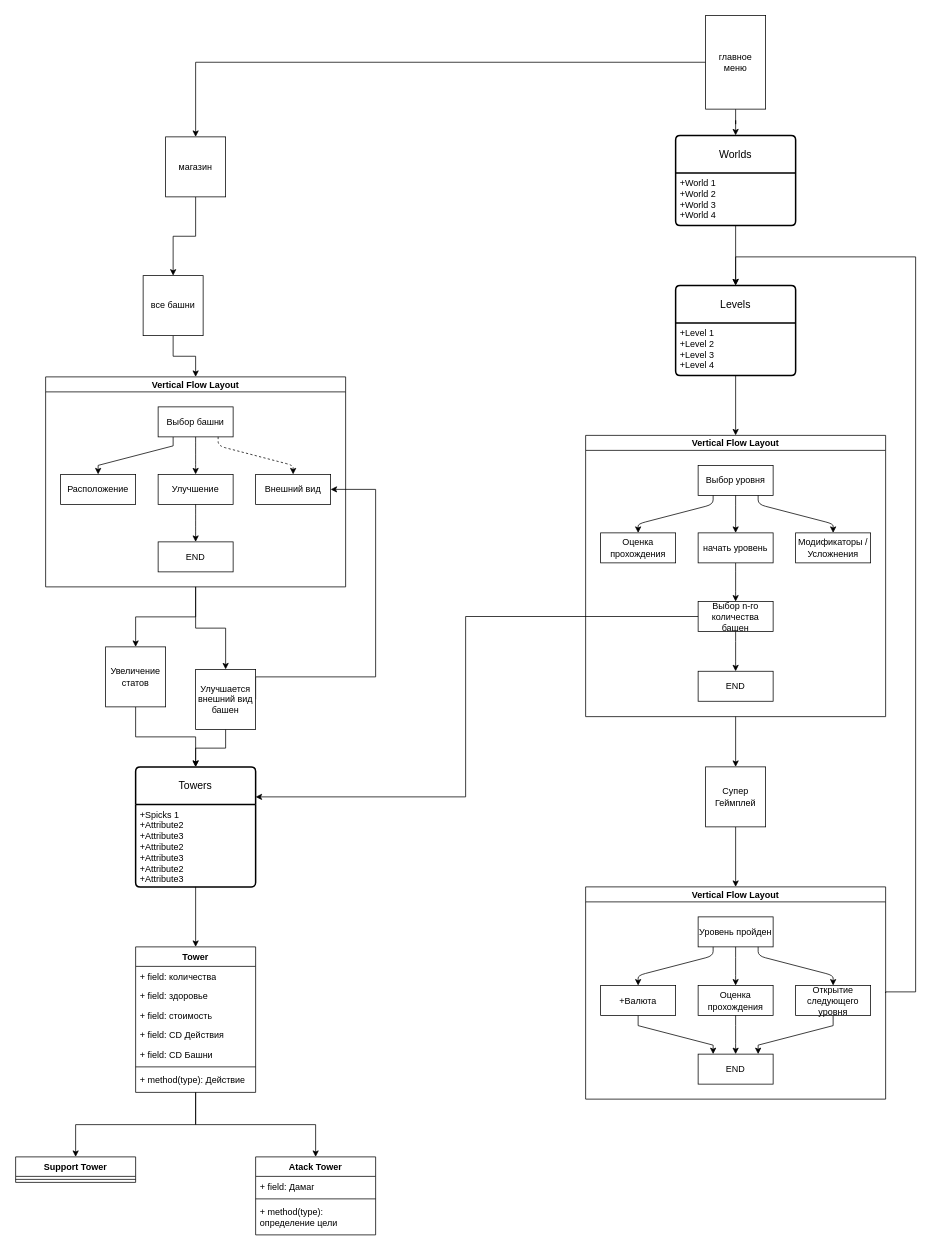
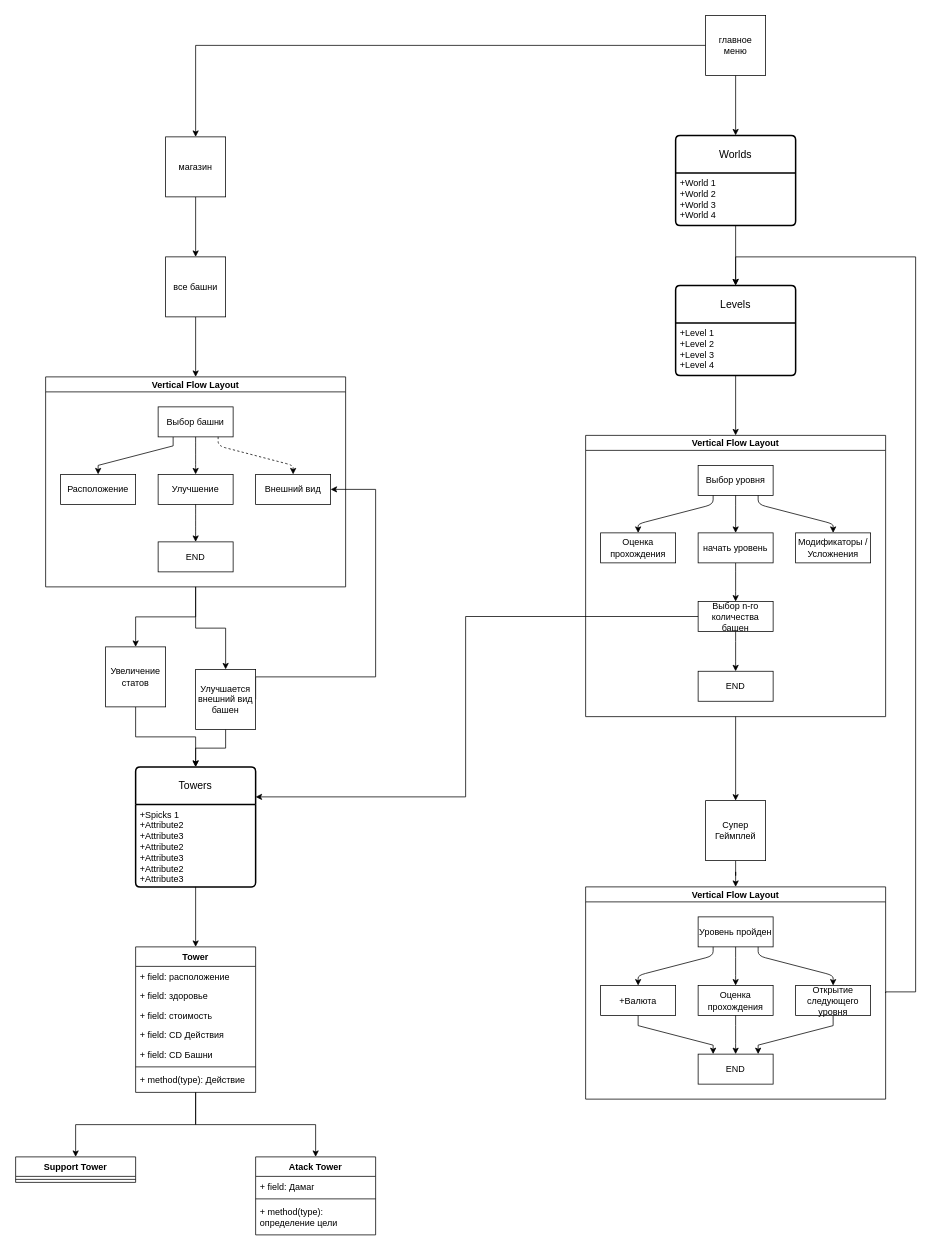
  <mxCell id="0" />
  <mxCell id="1" parent="0" />
  <mxCell id="2" style="edgeStyle=orthogonalEdgeStyle;rounded=0;orthogonalLoop=1;jettySize=auto;html=1;" parent="1" source="4" target="6" edge="1"><mxGeometry relative="1" as="geometry" /></mxCell>
  <mxCell id="3" style="edgeStyle=orthogonalEdgeStyle;rounded=0;orthogonalLoop=1;jettySize=auto;html=1;" edge="1" parent="1" source="4" target="45"><mxGeometry relative="1" as="geometry" /></mxCell>
- <mxCell id="4" value="главное меню" style="whiteSpace=wrap;html=1;aspect=fixed;" parent="1" vertex="1"><mxGeometry x="940" y="20" width="80" height="125" as="geometry" /></mxCell>
+ <mxCell id="4" value="главное меню" style="whiteSpace=wrap;html=1;aspect=fixed;" parent="1" vertex="1"><mxGeometry x="940" y="20" width="80" height="80" as="geometry" /></mxCell>
  <mxCell id="5" style="edgeStyle=orthogonalEdgeStyle;rounded=0;orthogonalLoop=1;jettySize=auto;html=1;" parent="1" source="6" target="8" edge="1"><mxGeometry relative="1" as="geometry" /></mxCell>
  <mxCell id="6" value="магазин" style="whiteSpace=wrap;html=1;aspect=fixed;" parent="1" vertex="1"><mxGeometry x="220" y="182" width="80" height="80" as="geometry" /></mxCell>
  <mxCell id="7" style="edgeStyle=orthogonalEdgeStyle;rounded=0;orthogonalLoop=1;jettySize=auto;html=1;entryX=0.5;entryY=0;entryDx=0;entryDy=0;" parent="1" source="8" target="23" edge="1"><mxGeometry relative="1" as="geometry" /></mxCell>
- <mxCell id="8" value="все башни" style="whiteSpace=wrap;html=1;aspect=fixed;" parent="1" vertex="1"><mxGeometry x="190" y="367" width="80" height="80" as="geometry" /></mxCell>
+ <mxCell id="8" value="все башни" style="whiteSpace=wrap;html=1;aspect=fixed;" parent="1" vertex="1"><mxGeometry x="220" y="342" width="80" height="80" as="geometry" /></mxCell>
  <mxCell id="9" value="Towers" style="swimlane;childLayout=stackLayout;horizontal=1;startSize=50;horizontalStack=0;rounded=1;fontSize=14;fontStyle=0;strokeWidth=2;resizeParent=0;resizeLast=1;shadow=0;dashed=0;align=center;arcSize=4;whiteSpace=wrap;html=1;" parent="1" vertex="1"><mxGeometry x="180" y="1022" width="160" height="160" as="geometry" /></mxCell>
  <mxCell id="10" value="+Spicks 1&lt;br style=&quot;border-color: var(--border-color);&quot;&gt;+Attribute2&lt;br style=&quot;border-color: var(--border-color);&quot;&gt;+Attribute3&lt;br style=&quot;border-color: var(--border-color);&quot;&gt;+Attribute2&lt;br style=&quot;border-color: var(--border-color);&quot;&gt;+Attribute3&lt;br style=&quot;border-color: var(--border-color);&quot;&gt;+Attribute2&lt;br style=&quot;border-color: var(--border-color);&quot;&gt;+Attribute3" style="align=left;strokeColor=none;fillColor=none;spacingLeft=4;fontSize=12;verticalAlign=top;resizable=0;rotatable=0;part=1;html=1;" parent="9" vertex="1"><mxGeometry y="50" width="160" height="110" as="geometry" /></mxCell>
  <mxCell id="11" style="edgeStyle=orthogonalEdgeStyle;rounded=0;orthogonalLoop=1;jettySize=auto;html=1;" parent="1" source="13" target="42" edge="1"><mxGeometry relative="1" as="geometry" /></mxCell>
  <mxCell id="12" style="edgeStyle=orthogonalEdgeStyle;rounded=0;orthogonalLoop=1;jettySize=auto;html=1;" parent="1" source="13" target="38" edge="1"><mxGeometry relative="1" as="geometry" /></mxCell>
  <mxCell id="13" value="Tower" style="swimlane;fontStyle=1;align=center;verticalAlign=top;childLayout=stackLayout;horizontal=1;startSize=26;horizontalStack=0;resizeParent=1;resizeParentMax=0;resizeLast=0;collapsible=1;marginBottom=0;whiteSpace=wrap;html=1;" parent="1" vertex="1"><mxGeometry x="180" y="1262" width="160" height="194" as="geometry" /></mxCell>
- <mxCell id="14" value="+ field: количества" style="text;strokeColor=none;fillColor=none;align=left;verticalAlign=top;spacingLeft=4;spacingRight=4;overflow=hidden;rotatable=0;points=[[0,0.5],[1,0.5]];portConstraint=eastwest;whiteSpace=wrap;html=1;" parent="13" vertex="1"><mxGeometry y="26" width="160" height="26" as="geometry" /></mxCell>
+ <mxCell id="14" value="+ field: расположение" style="text;strokeColor=none;fillColor=none;align=left;verticalAlign=top;spacingLeft=4;spacingRight=4;overflow=hidden;rotatable=0;points=[[0,0.5],[1,0.5]];portConstraint=eastwest;whiteSpace=wrap;html=1;" parent="13" vertex="1"><mxGeometry y="26" width="160" height="26" as="geometry" /></mxCell>
  <mxCell id="15" value="+ field: здоровье" style="text;strokeColor=none;fillColor=none;align=left;verticalAlign=top;spacingLeft=4;spacingRight=4;overflow=hidden;rotatable=0;points=[[0,0.5],[1,0.5]];portConstraint=eastwest;whiteSpace=wrap;html=1;" parent="13" vertex="1"><mxGeometry y="52" width="160" height="26" as="geometry" /></mxCell>
  <mxCell id="16" value="+ field: стоимость" style="text;strokeColor=none;fillColor=none;align=left;verticalAlign=top;spacingLeft=4;spacingRight=4;overflow=hidden;rotatable=0;points=[[0,0.5],[1,0.5]];portConstraint=eastwest;whiteSpace=wrap;html=1;" parent="13" vertex="1"><mxGeometry y="78" width="160" height="26" as="geometry" /></mxCell>
  <mxCell id="17" value="+ field: CD Действия" style="text;strokeColor=none;fillColor=none;align=left;verticalAlign=top;spacingLeft=4;spacingRight=4;overflow=hidden;rotatable=0;points=[[0,0.5],[1,0.5]];portConstraint=eastwest;whiteSpace=wrap;html=1;" parent="13" vertex="1"><mxGeometry y="104" width="160" height="26" as="geometry" /></mxCell>
  <mxCell id="18" value="+ field: CD Башни" style="text;strokeColor=none;fillColor=none;align=left;verticalAlign=top;spacingLeft=4;spacingRight=4;overflow=hidden;rotatable=0;points=[[0,0.5],[1,0.5]];portConstraint=eastwest;whiteSpace=wrap;html=1;" vertex="1" parent="13"><mxGeometry y="130" width="160" height="26" as="geometry" /></mxCell>
  <mxCell id="19" value="" style="line;strokeWidth=1;fillColor=none;align=left;verticalAlign=middle;spacingTop=-1;spacingLeft=3;spacingRight=3;rotatable=0;labelPosition=right;points=[];portConstraint=eastwest;strokeColor=inherit;" parent="13" vertex="1"><mxGeometry y="156" width="160" height="8" as="geometry" /></mxCell>
  <mxCell id="20" value="+ method(type): Действие" style="text;strokeColor=none;fillColor=none;align=left;verticalAlign=top;spacingLeft=4;spacingRight=4;overflow=hidden;rotatable=0;points=[[0,0.5],[1,0.5]];portConstraint=eastwest;whiteSpace=wrap;html=1;" parent="13" vertex="1"><mxGeometry y="164" width="160" height="30" as="geometry" /></mxCell>
  <mxCell id="21" style="edgeStyle=orthogonalEdgeStyle;rounded=0;orthogonalLoop=1;jettySize=auto;html=1;" edge="1" parent="1" source="23" target="34"><mxGeometry relative="1" as="geometry" /></mxCell>
  <mxCell id="22" style="edgeStyle=orthogonalEdgeStyle;rounded=0;orthogonalLoop=1;jettySize=auto;html=1;" edge="1" parent="1" source="23" target="37"><mxGeometry relative="1" as="geometry" /></mxCell>
  <mxCell id="23" value="Vertical Flow Layout" style="swimlane;startSize=20;horizontal=1;childLayout=flowLayout;flowOrientation=north;resizable=0;interRankCellSpacing=50;containerType=tree;fontSize=12;" parent="1" vertex="1"><mxGeometry y="502" width="400" height="280" as="geometry" x="60" /></mxCell>
  <mxCell id="24" style="edgeStyle=orthogonalEdgeStyle;rounded=0;orthogonalLoop=1;jettySize=auto;html=1;noEdgeStyle=1;orthogonal=1;" parent="23" source="25" target="32" edge="1"><mxGeometry relative="1" as="geometry"><Array as="points"><mxPoint x="170" y="92" /><mxPoint x="70" y="118" /></Array></mxGeometry></mxCell>
  <mxCell id="25" value="Выбор башни" style="whiteSpace=wrap;html=1;" parent="23" vertex="1"><mxGeometry x="150" y="40" width="100" height="40" as="geometry" /></mxCell>
  <mxCell id="26" value="Улучшение" style="whiteSpace=wrap;html=1;" parent="23" vertex="1"><mxGeometry x="150" y="130" width="100" height="40" as="geometry" /></mxCell>
  <mxCell id="27" value="" style="html=1;rounded=1;curved=0;sourcePerimeterSpacing=0;targetPerimeterSpacing=0;startSize=6;endSize=6;noEdgeStyle=1;orthogonal=1;" parent="23" source="25" target="26" edge="1"><mxGeometry relative="1" as="geometry"><Array as="points"><mxPoint x="200" y="94" /><mxPoint x="200" y="118" /></Array></mxGeometry></mxCell>
  <mxCell id="28" value="Внешний вид" style="whiteSpace=wrap;html=1;" parent="23" vertex="1"><mxGeometry x="280" y="130" width="100" height="40" as="geometry" /></mxCell>
  <mxCell id="29" value="" style="html=1;rounded=1;curved=0;sourcePerimeterSpacing=0;targetPerimeterSpacing=0;startSize=6;endSize=6;noEdgeStyle=1;orthogonal=1;dashed=1;" parent="23" source="25" target="28" edge="1"><mxGeometry relative="1" as="geometry"><Array as="points"><mxPoint x="230" y="92" /><mxPoint x="330" y="118" /></Array></mxGeometry></mxCell>
  <mxCell id="30" value="END" style="whiteSpace=wrap;html=1;" parent="23" vertex="1"><mxGeometry x="150" y="220" width="100" height="40" as="geometry" /></mxCell>
  <mxCell id="31" value="" style="html=1;rounded=1;curved=0;sourcePerimeterSpacing=0;targetPerimeterSpacing=0;startSize=6;endSize=6;noEdgeStyle=1;orthogonal=1;" parent="23" source="26" target="30" edge="1"><mxGeometry relative="1" as="geometry"><Array as="points"><mxPoint x="200" y="182" /><mxPoint x="200" y="208" /></Array></mxGeometry></mxCell>
  <mxCell id="32" value="Расположение" style="whiteSpace=wrap;html=1;" parent="23" vertex="1"><mxGeometry x="20" y="130" width="100" height="40" as="geometry" /></mxCell>
  <mxCell id="33" style="edgeStyle=orthogonalEdgeStyle;rounded=0;orthogonalLoop=1;jettySize=auto;html=1;exitX=0.5;exitY=1;exitDx=0;exitDy=0;" parent="1" source="34" target="9" edge="1"><mxGeometry relative="1" as="geometry" /></mxCell>
  <mxCell id="34" value="Увеличение статов" style="whiteSpace=wrap;html=1;aspect=fixed;" parent="1" vertex="1"><mxGeometry x="140" y="862" width="80" height="80" as="geometry" /></mxCell>
  <mxCell id="35" style="edgeStyle=orthogonalEdgeStyle;rounded=0;orthogonalLoop=1;jettySize=auto;html=1;" parent="1" source="37" target="9" edge="1"><mxGeometry relative="1" as="geometry" /></mxCell>
  <mxCell id="36" style="edgeStyle=orthogonalEdgeStyle;rounded=0;orthogonalLoop=1;jettySize=auto;html=1;entryX=1;entryY=0.5;entryDx=0;entryDy=0;exitX=1;exitY=0.5;exitDx=0;exitDy=0;" edge="1" parent="1" source="37" target="28"><mxGeometry relative="1" as="geometry"><Array as="points"><mxPoint x="500" y="902" /><mxPoint x="500" y="652" /></Array></mxGeometry></mxCell>
  <mxCell id="37" value="Улучшается внешний вид башен" style="whiteSpace=wrap;html=1;aspect=fixed;" parent="1" vertex="1"><mxGeometry x="260" y="892" width="80" height="80" as="geometry" /></mxCell>
  <mxCell id="38" value="Atack Tower" style="swimlane;fontStyle=1;align=center;verticalAlign=top;childLayout=stackLayout;horizontal=1;startSize=26;horizontalStack=0;resizeParent=1;resizeParentMax=0;resizeLast=0;collapsible=1;marginBottom=0;whiteSpace=wrap;html=1;" parent="1" vertex="1"><mxGeometry x="340" y="1542" width="160" height="104" as="geometry" /></mxCell>
  <mxCell id="39" value="+ field: Дамаг" style="text;strokeColor=none;fillColor=none;align=left;verticalAlign=top;spacingLeft=4;spacingRight=4;overflow=hidden;rotatable=0;points=[[0,0.5],[1,0.5]];portConstraint=eastwest;whiteSpace=wrap;html=1;" parent="38" vertex="1"><mxGeometry y="26" width="160" height="26" as="geometry" /></mxCell>
  <mxCell id="40" value="" style="line;strokeWidth=1;fillColor=none;align=left;verticalAlign=middle;spacingTop=-1;spacingLeft=3;spacingRight=3;rotatable=0;labelPosition=right;points=[];portConstraint=eastwest;strokeColor=inherit;" parent="38" vertex="1"><mxGeometry y="52" width="160" height="8" as="geometry" /></mxCell>
  <mxCell id="41" value="+ method(type): определение цели" style="text;strokeColor=none;fillColor=none;align=left;verticalAlign=top;spacingLeft=4;spacingRight=4;overflow=hidden;rotatable=0;points=[[0,0.5],[1,0.5]];portConstraint=eastwest;whiteSpace=wrap;html=1;" parent="38" vertex="1"><mxGeometry y="60" width="160" height="44" as="geometry" /></mxCell>
  <mxCell id="42" value="Support Tower" style="swimlane;fontStyle=1;align=center;verticalAlign=top;childLayout=stackLayout;horizontal=1;startSize=26;horizontalStack=0;resizeParent=1;resizeParentMax=0;resizeLast=0;collapsible=1;marginBottom=0;whiteSpace=wrap;html=1;" parent="1" vertex="1"><mxGeometry x="20" y="1542" width="160" height="34" as="geometry" /></mxCell>
  <mxCell id="43" value="" style="line;strokeWidth=1;fillColor=none;align=left;verticalAlign=middle;spacingTop=-1;spacingLeft=3;spacingRight=3;rotatable=0;labelPosition=right;points=[];portConstraint=eastwest;strokeColor=inherit;" parent="42" vertex="1"><mxGeometry y="26" width="160" height="8" as="geometry" /></mxCell>
  <mxCell id="44" style="edgeStyle=orthogonalEdgeStyle;rounded=0;orthogonalLoop=1;jettySize=auto;html=1;entryX=0.5;entryY=0;entryDx=0;entryDy=0;" parent="1" source="10" target="13" edge="1"><mxGeometry relative="1" as="geometry" /></mxCell>
  <mxCell id="45" value="Worlds" style="swimlane;childLayout=stackLayout;horizontal=1;startSize=50;horizontalStack=0;rounded=1;fontSize=14;fontStyle=0;strokeWidth=2;resizeParent=0;resizeLast=1;shadow=0;dashed=0;align=center;arcSize=4;whiteSpace=wrap;html=1;" vertex="1" parent="1"><mxGeometry x="900" y="180" width="160" height="120" as="geometry" /></mxCell>
  <mxCell id="46" value="+World 1&lt;br&gt;+World 2&lt;br&gt;+World 3&lt;br&gt;+World 4" style="align=left;strokeColor=none;fillColor=none;spacingLeft=4;fontSize=12;verticalAlign=top;resizable=0;rotatable=0;part=1;html=1;" vertex="1" parent="45"><mxGeometry y="50" width="160" height="70" as="geometry" /></mxCell>
  <mxCell id="47" value="Levels" style="swimlane;childLayout=stackLayout;horizontal=1;startSize=50;horizontalStack=0;rounded=1;fontSize=14;fontStyle=0;strokeWidth=2;resizeParent=0;resizeLast=1;shadow=0;dashed=0;align=center;arcSize=4;whiteSpace=wrap;html=1;" vertex="1" parent="1"><mxGeometry x="900" y="380" width="160" height="120" as="geometry" /></mxCell>
  <mxCell id="48" value="+Level 1&lt;br&gt;+Level 2&lt;br&gt;+Level 3&lt;br&gt;+Level 4" style="align=left;strokeColor=none;fillColor=none;spacingLeft=4;fontSize=12;verticalAlign=top;resizable=0;rotatable=0;part=1;html=1;" vertex="1" parent="47"><mxGeometry y="50" width="160" height="70" as="geometry" /></mxCell>
  <mxCell id="49" style="edgeStyle=orthogonalEdgeStyle;rounded=0;orthogonalLoop=1;jettySize=auto;html=1;" edge="1" parent="1" source="46" target="47"><mxGeometry relative="1" as="geometry" /></mxCell>
  <mxCell id="50" style="edgeStyle=orthogonalEdgeStyle;rounded=0;orthogonalLoop=1;jettySize=auto;html=1;" edge="1" parent="1" source="51" target="79"><mxGeometry relative="1" as="geometry" /></mxCell>
  <mxCell id="51" value="Vertical Flow Layout" style="swimlane;startSize=20;horizontal=1;childLayout=flowLayout;flowOrientation=north;resizable=0;interRankCellSpacing=50;containerType=tree;fontSize=12;" vertex="1" parent="1"><mxGeometry x="780" y="580" width="400" height="375" as="geometry" /></mxCell>
  <mxCell id="52" value="Выбор уровня" style="whiteSpace=wrap;html=1;" vertex="1" parent="51"><mxGeometry x="150" y="40" width="100" height="40" as="geometry" /></mxCell>
  <mxCell id="53" value="Оценка прохождения" style="whiteSpace=wrap;html=1;" vertex="1" parent="51"><mxGeometry x="20" y="130" width="100" height="40" as="geometry" /></mxCell>
  <mxCell id="54" value="" style="html=1;rounded=1;curved=0;sourcePerimeterSpacing=0;targetPerimeterSpacing=0;startSize=6;endSize=6;noEdgeStyle=1;orthogonal=1;" edge="1" parent="51" source="52" target="53"><mxGeometry relative="1" as="geometry"><Array as="points"><mxPoint x="170" y="92" /><mxPoint x="70" y="118" /></Array></mxGeometry></mxCell>
  <mxCell id="55" value="Выбор n-го количества башен" style="whiteSpace=wrap;html=1;" vertex="1" parent="51"><mxGeometry x="150" y="221.5" width="100" height="40" as="geometry" /></mxCell>
  <mxCell id="56" value="" style="edgeStyle=orthogonalEdgeStyle;rounded=0;orthogonalLoop=1;jettySize=auto;html=1;noEdgeStyle=1;orthogonal=1;" edge="1" source="52" target="58" parent="51"><mxGeometry relative="1" as="geometry"><Array as="points"><mxPoint x="200" y="94" /><mxPoint x="200" y="118" /></Array></mxGeometry></mxCell>
  <mxCell id="57" style="edgeStyle=orthogonalEdgeStyle;rounded=0;orthogonalLoop=1;jettySize=auto;html=1;noEdgeStyle=1;orthogonal=1;" edge="1" parent="51" source="58" target="55"><mxGeometry relative="1" as="geometry"><Array as="points"><mxPoint x="200" y="182" /><mxPoint x="200" y="208" /></Array></mxGeometry></mxCell>
  <mxCell id="58" value="начать уровень" style="whiteSpace=wrap;html=1;" vertex="1" parent="51"><mxGeometry x="150" y="130" width="100" height="40" as="geometry" /></mxCell>
  <mxCell id="59" value="Модификаторы / Усложнения" style="whiteSpace=wrap;html=1;" vertex="1" parent="51"><mxGeometry x="280" y="130" width="100" height="40" as="geometry" /></mxCell>
  <mxCell id="60" value="" style="html=1;rounded=1;curved=0;sourcePerimeterSpacing=0;targetPerimeterSpacing=0;startSize=6;endSize=6;noEdgeStyle=1;orthogonal=1;" edge="1" parent="51" source="52" target="59"><mxGeometry relative="1" as="geometry"><Array as="points"><mxPoint x="230" y="92" /><mxPoint x="330" y="118" /></Array></mxGeometry></mxCell>
  <mxCell id="61" style="edgeStyle=orthogonalEdgeStyle;rounded=0;orthogonalLoop=1;jettySize=auto;html=1;noEdgeStyle=1;orthogonal=1;" edge="1" target="62" source="55" parent="51"><mxGeometry relative="1" as="geometry"><mxPoint x="960" y="848" as="sourcePoint" /><Array as="points"><mxPoint x="200" y="275" /><mxPoint x="200" y="301" /></Array></mxGeometry></mxCell>
  <mxCell id="62" value="END" style="whiteSpace=wrap;html=1;" vertex="1" parent="51"><mxGeometry x="150" y="314.5" width="100" height="40" as="geometry" /></mxCell>
  <mxCell id="63" style="edgeStyle=orthogonalEdgeStyle;rounded=0;orthogonalLoop=1;jettySize=auto;html=1;" edge="1" parent="1" source="48" target="51"><mxGeometry relative="1" as="geometry" /></mxCell>
  <mxCell id="64" style="edgeStyle=orthogonalEdgeStyle;rounded=0;orthogonalLoop=1;jettySize=auto;html=1;entryX=1;entryY=0.25;entryDx=0;entryDy=0;" edge="1" parent="1" source="55" target="9"><mxGeometry relative="1" as="geometry"><Array as="points"><mxPoint x="620" y="821" /><mxPoint x="620" y="1062" /></Array></mxGeometry></mxCell>
  <mxCell id="65" style="edgeStyle=orthogonalEdgeStyle;rounded=0;orthogonalLoop=1;jettySize=auto;html=1;exitX=1;exitY=0.5;exitDx=0;exitDy=0;entryX=0.5;entryY=0;entryDx=0;entryDy=0;" edge="1" parent="1" source="66" target="47"><mxGeometry relative="1" as="geometry"><Array as="points"><mxPoint x="1180" y="1322" /><mxPoint x="1220" y="1322" /><mxPoint x="1220" y="342" /><mxPoint x="980" y="342" /></Array></mxGeometry></mxCell>
  <mxCell id="66" value="Vertical Flow Layout" style="swimlane;startSize=20;horizontal=1;childLayout=flowLayout;flowOrientation=north;resizable=0;interRankCellSpacing=50;containerType=tree;fontSize=12;" vertex="1" parent="1"><mxGeometry x="780" y="1182" width="400" height="283" as="geometry" /></mxCell>
  <mxCell id="67" value="Уровень пройден" style="whiteSpace=wrap;html=1;" vertex="1" parent="66"><mxGeometry x="150" y="40" width="100" height="40" as="geometry" /></mxCell>
  <mxCell id="68" style="edgeStyle=orthogonalEdgeStyle;rounded=0;orthogonalLoop=1;jettySize=auto;html=1;noEdgeStyle=1;orthogonal=1;" edge="1" parent="66" source="69" target="77"><mxGeometry relative="1" as="geometry"><Array as="points"><mxPoint x="70" y="185.0" /><mxPoint x="170" y="211.0" /></Array></mxGeometry></mxCell>
  <mxCell id="69" value="+Валюта" style="whiteSpace=wrap;html=1;" vertex="1" parent="66"><mxGeometry x="20" y="131.5" width="100" height="40" as="geometry" /></mxCell>
  <mxCell id="70" value="" style="html=1;rounded=1;curved=0;sourcePerimeterSpacing=0;targetPerimeterSpacing=0;startSize=6;endSize=6;noEdgeStyle=1;orthogonal=1;" edge="1" parent="66" source="67" target="69"><mxGeometry relative="1" as="geometry"><Array as="points"><mxPoint x="170" y="92" /><mxPoint x="70" y="118" /></Array></mxGeometry></mxCell>
  <mxCell id="71" value="" style="edgeStyle=orthogonalEdgeStyle;rounded=0;orthogonalLoop=1;jettySize=auto;html=1;noEdgeStyle=1;orthogonal=1;" edge="1" parent="66" source="67" target="72"><mxGeometry relative="1" as="geometry"><Array as="points"><mxPoint x="200" y="94" /><mxPoint x="200" y="118" /></Array></mxGeometry></mxCell>
  <mxCell id="72" value="Оценка прохождения" style="whiteSpace=wrap;html=1;" vertex="1" parent="66"><mxGeometry x="150" y="131.5" width="100" height="40" as="geometry" /></mxCell>
  <mxCell id="73" style="edgeStyle=orthogonalEdgeStyle;rounded=0;orthogonalLoop=1;jettySize=auto;html=1;noEdgeStyle=1;orthogonal=1;" edge="1" parent="66" source="74" target="77"><mxGeometry relative="1" as="geometry"><Array as="points"><mxPoint x="330" y="185.0" /><mxPoint x="230" y="211.0" /></Array></mxGeometry></mxCell>
  <mxCell id="74" value="Открытие следующего уровня" style="whiteSpace=wrap;html=1;" vertex="1" parent="66"><mxGeometry x="280" y="131.5" width="100" height="40" as="geometry" /></mxCell>
  <mxCell id="75" value="" style="html=1;rounded=1;curved=0;sourcePerimeterSpacing=0;targetPerimeterSpacing=0;startSize=6;endSize=6;noEdgeStyle=1;orthogonal=1;" edge="1" parent="66" source="67" target="74"><mxGeometry relative="1" as="geometry"><Array as="points"><mxPoint x="230" y="92" /><mxPoint x="330" y="118" /></Array></mxGeometry></mxCell>
  <mxCell id="76" value="" style="edgeStyle=orthogonalEdgeStyle;rounded=0;orthogonalLoop=1;jettySize=auto;html=1;noEdgeStyle=1;orthogonal=1;" edge="1" target="77" source="72" parent="66"><mxGeometry relative="1" as="geometry"><Array as="points"><mxPoint x="200" y="185.0" /><mxPoint x="200" y="209.0" /></Array><mxPoint x="1020" y="1360" as="sourcePoint" /></mxGeometry></mxCell>
  <mxCell id="77" value="END" style="whiteSpace=wrap;html=1;" vertex="1" parent="66"><mxGeometry x="150" y="223.0" width="100" height="40" as="geometry" /></mxCell>
  <mxCell id="78" style="edgeStyle=orthogonalEdgeStyle;rounded=0;orthogonalLoop=1;jettySize=auto;html=1;" edge="1" parent="1" source="79" target="66"><mxGeometry relative="1" as="geometry" /></mxCell>
- <mxCell id="79" value="Супер&lt;br&gt;Геймплей" style="whiteSpace=wrap;html=1;aspect=fixed;" vertex="1" parent="1"><mxGeometry x="940" y="1022" width="80" height="80" as="geometry" /></mxCell>
+ <mxCell id="79" value="Супер&lt;br&gt;Геймплей" style="whiteSpace=wrap;html=1;aspect=fixed;" vertex="1" parent="1"><mxGeometry x="940" y="1067" width="80" height="80" as="geometry" /></mxCell>
